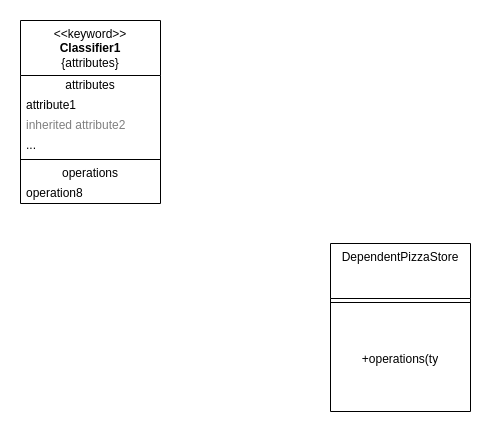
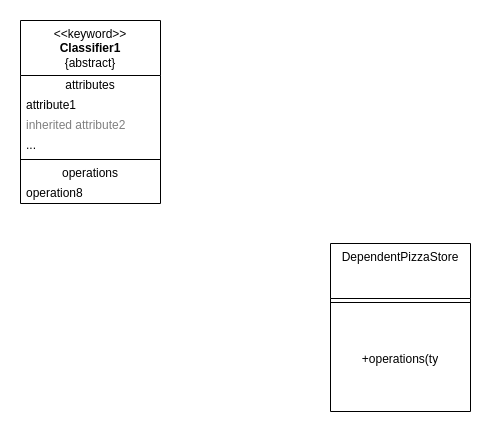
  <mxCell id="0" />
  <mxCell id="1" parent="0" />
  <mxCell id="2" value="DependentPizzaStore" style="swimlane;fontStyle=0;align=center;verticalAlign=top;childLayout=stackLayout;horizontal=1;startSize=55;horizontalStack=0;resizeParent=1;resizeParentMax=0;resizeLast=0;collapsible=0;marginBottom=0;html=1;whiteSpace=wrap;fillColor=none;" vertex="1" parent="1"><mxGeometry x="330" y="243" width="140" height="168" as="geometry" /></mxCell>
  <mxCell id="3" value="" style="line;strokeWidth=1;fillColor=none;align=left;verticalAlign=middle;spacingTop=-1;spacingLeft=3;spacingRight=3;rotatable=0;labelPosition=right;points=[];portConstraint=eastwest;" vertex="1" parent="2"><mxGeometry y="55" width="140" height="8" as="geometry" /></mxCell>
  <mxCell id="4" value="+operations(ty" style="text;html=1;strokeColor=none;fillColor=none;align=center;verticalAlign=middle;spacingLeft=4;spacingRight=4;overflow=hidden;rotatable=0;points=[[0,0.5],[1,0.5]];portConstraint=eastwest;whiteSpace=wrap;" vertex="1" parent="2"><mxGeometry y="63" width="140" height="105" as="geometry" /></mxCell>
- <mxCell id="5" value="&amp;lt;&amp;lt;keyword&amp;gt;&amp;gt;&lt;br&gt;&lt;b&gt;Classifier1&lt;/b&gt;&lt;br&gt;{attributes}" style="swimlane;fontStyle=0;align=center;verticalAlign=top;childLayout=stackLayout;horizontal=1;startSize=55;horizontalStack=0;resizeParent=1;resizeParentMax=0;resizeLast=0;collapsible=0;marginBottom=0;html=1;whiteSpace=wrap;fillColor=none;" vertex="1" parent="1"><mxGeometry x="20" y="20" width="140" height="183" as="geometry" /></mxCell>
+ <mxCell id="5" value="&amp;lt;&amp;lt;keyword&amp;gt;&amp;gt;&lt;br&gt;&lt;b&gt;Classifier1&lt;/b&gt;&lt;br&gt;{abstract}" style="swimlane;fontStyle=0;align=center;verticalAlign=top;childLayout=stackLayout;horizontal=1;startSize=55;horizontalStack=0;resizeParent=1;resizeParentMax=0;resizeLast=0;collapsible=0;marginBottom=0;html=1;whiteSpace=wrap;fillColor=none;" vertex="1" parent="1"><mxGeometry x="20" y="20" width="140" height="183" as="geometry" /></mxCell>
  <mxCell id="6" value="attributes" style="text;html=1;strokeColor=none;fillColor=none;align=center;verticalAlign=middle;spacingLeft=4;spacingRight=4;overflow=hidden;rotatable=0;points=[[0,0.5],[1,0.5]];portConstraint=eastwest;whiteSpace=wrap;" vertex="1" parent="5"><mxGeometry y="55" width="140" height="20" as="geometry" /></mxCell>
  <mxCell id="7" value="attribute1" style="text;html=1;strokeColor=none;fillColor=none;align=left;verticalAlign=middle;spacingLeft=4;spacingRight=4;overflow=hidden;rotatable=0;points=[[0,0.5],[1,0.5]];portConstraint=eastwest;whiteSpace=wrap;" vertex="1" parent="5"><mxGeometry y="75" width="140" height="20" as="geometry" /></mxCell>
  <mxCell id="8" value="inherited attribute2" style="text;html=1;strokeColor=none;fillColor=none;align=left;verticalAlign=middle;spacingLeft=4;spacingRight=4;overflow=hidden;rotatable=0;points=[[0,0.5],[1,0.5]];portConstraint=eastwest;fontColor=#808080;whiteSpace=wrap;" vertex="1" parent="5"><mxGeometry y="95" width="140" height="20" as="geometry" /></mxCell>
  <mxCell id="9" value="..." style="text;html=1;strokeColor=none;fillColor=none;align=left;verticalAlign=middle;spacingLeft=4;spacingRight=4;overflow=hidden;rotatable=0;points=[[0,0.5],[1,0.5]];portConstraint=eastwest;whiteSpace=wrap;" vertex="1" parent="5"><mxGeometry y="115" width="140" height="20" as="geometry" /></mxCell>
  <mxCell id="10" value="" style="line;strokeWidth=1;fillColor=none;align=left;verticalAlign=middle;spacingTop=-1;spacingLeft=3;spacingRight=3;rotatable=0;labelPosition=right;points=[];portConstraint=eastwest;" vertex="1" parent="5"><mxGeometry y="135" width="140" height="8" as="geometry" /></mxCell>
  <mxCell id="11" value="operations" style="text;html=1;strokeColor=none;fillColor=none;align=center;verticalAlign=middle;spacingLeft=4;spacingRight=4;overflow=hidden;rotatable=0;points=[[0,0.5],[1,0.5]];portConstraint=eastwest;whiteSpace=wrap;" vertex="1" parent="5"><mxGeometry y="143" width="140" height="20" as="geometry" /></mxCell>
  <mxCell id="12" value="operation8" style="text;html=1;strokeColor=none;fillColor=none;align=left;verticalAlign=middle;spacingLeft=4;spacingRight=4;overflow=hidden;rotatable=0;points=[[0,0.5],[1,0.5]];portConstraint=eastwest;whiteSpace=wrap;" vertex="1" parent="5"><mxGeometry y="163" width="140" height="20" as="geometry" /></mxCell>
